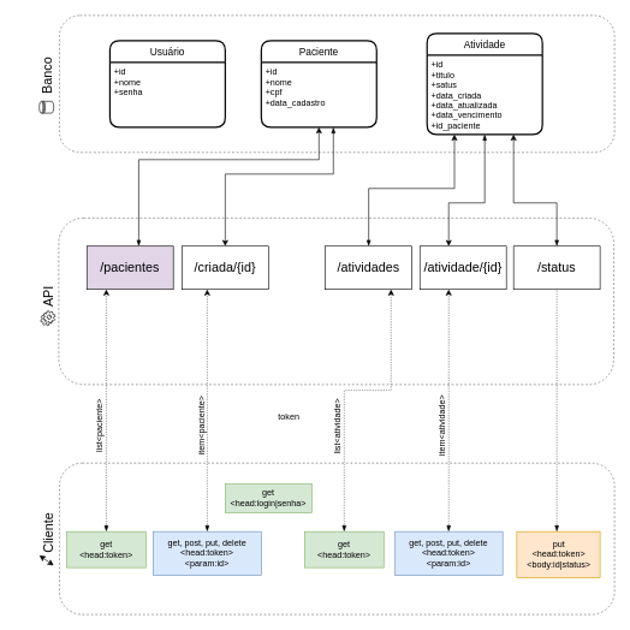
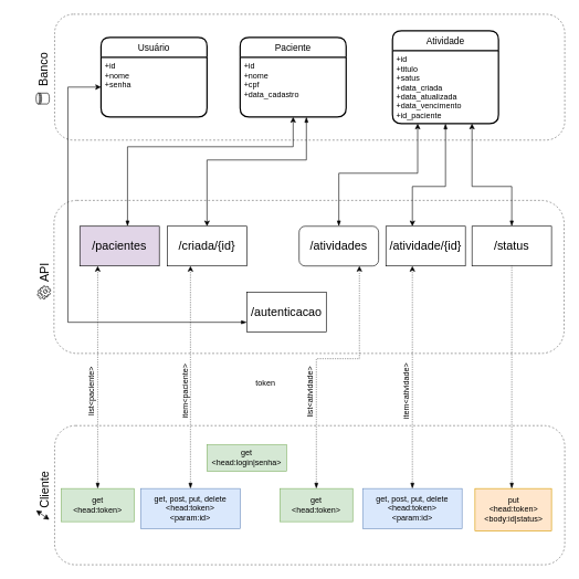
  <mxCell id="0" />
  <mxCell id="1" parent="0" />
  <mxCell id="2" value="" style="rounded=1;whiteSpace=wrap;html=1;dashed=1;strokeColor=#666666;" vertex="1" parent="1"><mxGeometry x="82" y="642" width="770" height="210" as="geometry" /></mxCell>
  <mxCell id="3" value="" style="rounded=1;whiteSpace=wrap;html=1;dashed=1;strokeColor=#666666;" vertex="1" parent="1"><mxGeometry x="82" y="20.996" width="770" height="190" as="geometry" /></mxCell>
  <mxCell id="4" value="Paciente" style="swimlane;childLayout=stackLayout;horizontal=1;startSize=30;horizontalStack=0;rounded=1;fontSize=14;fontStyle=0;strokeWidth=2;resizeParent=0;resizeLast=1;shadow=0;dashed=0;align=center;" vertex="1" parent="1"><mxGeometry x="362" y="56" width="160" height="120" as="geometry" /></mxCell>
  <mxCell id="5" value="+id&#10;+nome&#10;+cpf&#10;+data_cadastro" style="align=left;strokeColor=none;fillColor=none;spacingLeft=4;fontSize=12;verticalAlign=top;resizable=0;rotatable=0;part=1;" vertex="1" parent="4"><mxGeometry y="30" width="160" height="90" as="geometry" /></mxCell>
  <mxCell id="6" value="Atividade" style="swimlane;childLayout=stackLayout;horizontal=1;startSize=30;horizontalStack=0;rounded=1;fontSize=14;fontStyle=0;strokeWidth=2;resizeParent=0;resizeLast=1;shadow=0;dashed=0;align=center;" vertex="1" parent="1"><mxGeometry x="592" y="46" width="160" height="140" as="geometry"><mxRectangle x="334" y="110" width="90" height="30" as="alternateBounds" /></mxGeometry></mxCell>
  <mxCell id="7" value="+id&#10;+titulo&#10;+satus&#10;+data_criada&#10;+data_atualizada&#10;+data_vencimento&#10;+id_paciente" style="align=left;strokeColor=none;fillColor=none;spacingLeft=4;fontSize=12;verticalAlign=top;resizable=0;rotatable=0;part=1;" vertex="1" parent="6"><mxGeometry y="30" width="160" height="110" as="geometry" /></mxCell>
  <mxCell id="8" value="" style="rounded=1;whiteSpace=wrap;html=1;dashed=1;strokeColor=#666666;" vertex="1" parent="1"><mxGeometry x="81" y="302" width="770" height="231" as="geometry" /></mxCell>
  <mxCell id="9" value="/criada/{id}" style="rounded=0;whiteSpace=wrap;html=1;fontSize=18;" vertex="1" parent="1"><mxGeometry x="252" y="341" width="120" height="60" as="geometry" /></mxCell>
  <mxCell id="10" style="edgeStyle=orthogonalEdgeStyle;rounded=0;orthogonalLoop=1;jettySize=auto;html=1;startArrow=blockThin;startFill=1;fontSize=12;fontColor=#000000;" edge="1" parent="1" source="11" target="5"><mxGeometry relative="1" as="geometry"><Array as="points"><mxPoint x="192" y="221" /><mxPoint x="442" y="221" /></Array></mxGeometry></mxCell>
  <mxCell id="11" value="/pacientes" style="rounded=0;whiteSpace=wrap;html=1;fontSize=18;fillColor=#e1d5e7;" vertex="1" parent="1"><mxGeometry x="120" y="341" width="120" height="60" as="geometry" /></mxCell>
  <mxCell id="12" style="edgeStyle=orthogonalEdgeStyle;rounded=0;orthogonalLoop=1;jettySize=auto;html=1;startArrow=blockThin;startFill=1;fontSize=12;fontColor=#000000;" edge="1" parent="1" source="13" target="7"><mxGeometry relative="1" as="geometry"><Array as="points"><mxPoint x="511" y="261" /><mxPoint x="630" y="261" /></Array></mxGeometry></mxCell>
- <mxCell id="13" value="/atividades" style="rounded=0;whiteSpace=wrap;html=1;fontSize=18;" vertex="1" parent="1"><mxGeometry x="451" y="341" width="120" height="60" as="geometry" /></mxCell>
+ <mxCell id="13" value="/atividades" style="whiteSpace=wrap;html=1;fontSize=18;rounded=1;" vertex="1" parent="1"><mxGeometry x="451" y="341" width="120" height="60" as="geometry" /></mxCell>
  <mxCell id="14" value="/atividade/{id}" style="rounded=0;whiteSpace=wrap;html=1;fontSize=18;" vertex="1" parent="1"><mxGeometry x="582" y="341" width="120" height="60" as="geometry" /></mxCell>
  <mxCell id="15" style="edgeStyle=orthogonalEdgeStyle;rounded=0;orthogonalLoop=1;jettySize=auto;html=1;entryX=0.75;entryY=1;entryDx=0;entryDy=0;fontSize=12;startArrow=blockThin;startFill=1;" edge="1" parent="1" source="16" target="7"><mxGeometry relative="1" as="geometry"><Array as="points"><mxPoint x="772" y="281" /><mxPoint x="712" y="281" /></Array></mxGeometry></mxCell>
  <mxCell id="16" value="/status" style="rounded=0;whiteSpace=wrap;html=1;fontSize=18;" vertex="1" parent="1"><mxGeometry x="712" y="341" width="120" height="60" as="geometry" /></mxCell>
+ <mxCell id="17" style="edgeStyle=orthogonalEdgeStyle;rounded=0;orthogonalLoop=1;jettySize=auto;html=1;entryX=0;entryY=0.5;entryDx=0;entryDy=0;fontSize=12;exitX=0;exitY=0.75;exitDx=0;exitDy=0;startArrow=blockThin;startFill=1;" edge="1" parent="1" source="18" target="20"><mxGeometry relative="1" as="geometry"><Array as="points"><mxPoint x="102" y="486" /><mxPoint x="102" y="131" /></Array></mxGeometry></mxCell>
+ <mxCell id="18" value="/autenticacao" style="rounded=0;whiteSpace=wrap;html=1;fontSize=18;" vertex="1" parent="1"><mxGeometry x="372" y="441" width="120" height="60" as="geometry" /></mxCell>
  <mxCell id="19" value="Usuário" style="swimlane;childLayout=stackLayout;horizontal=1;startSize=30;horizontalStack=0;rounded=1;fontSize=14;fontStyle=0;strokeWidth=2;resizeParent=0;resizeLast=1;shadow=0;dashed=0;align=center;" vertex="1" parent="1"><mxGeometry x="152" y="56" width="160" height="120" as="geometry" /></mxCell>
  <mxCell id="20" value="+id&#10;+nome&#10;+senha" style="align=left;strokeColor=none;fillColor=none;spacingLeft=4;fontSize=12;verticalAlign=top;resizable=0;rotatable=0;part=1;" vertex="1" parent="19"><mxGeometry y="30" width="160" height="90" as="geometry" /></mxCell>
  <mxCell id="21" style="edgeStyle=orthogonalEdgeStyle;rounded=0;orthogonalLoop=1;jettySize=auto;html=1;startArrow=blockThin;startFill=1;fontSize=12;fontColor=#000000;dashed=1;dashPattern=1 2;" edge="1" parent="1" source="22" target="11"><mxGeometry relative="1" as="geometry"><Array as="points"><mxPoint x="147" y="501" /><mxPoint x="147" y="501" /></Array></mxGeometry></mxCell>
  <mxCell id="22" value="get&lt;br&gt;&amp;lt;head:token&amp;gt;" style="text;html=1;strokeColor=#82b366;fillColor=#d5e8d4;align=center;verticalAlign=middle;whiteSpace=wrap;rounded=0;fontSize=12;rotation=0;fontStyle=0;" vertex="1" parent="1"><mxGeometry x="92" y="737" width="110" height="50" as="geometry" /></mxCell>
  <mxCell id="23" value="list&amp;lt;paciente&amp;gt;" style="text;html=1;strokeColor=none;fillColor=none;align=center;verticalAlign=middle;whiteSpace=wrap;rounded=0;fontSize=12;rotation=-90;fontStyle=0" vertex="1" parent="1"><mxGeometry x="92" y="585" width="90" height="10" as="geometry" /></mxCell>
  <mxCell id="24" style="edgeStyle=orthogonalEdgeStyle;rounded=0;orthogonalLoop=1;jettySize=auto;html=1;fontSize=18;startArrow=blockThin;startFill=1;" edge="1" parent="1" target="9"><mxGeometry relative="1" as="geometry"><mxPoint x="462" y="176" as="sourcePoint" /><Array as="points"><mxPoint x="462" y="241" /><mxPoint x="312" y="241" /></Array></mxGeometry></mxCell>
  <mxCell id="25" style="edgeStyle=orthogonalEdgeStyle;rounded=0;orthogonalLoop=1;jettySize=auto;html=1;dashed=1;dashPattern=1 2;startArrow=blockThin;startFill=1;fontSize=12;fontColor=#000000;" edge="1" parent="1" source="26" target="9"><mxGeometry relative="1" as="geometry"><Array as="points"><mxPoint x="287" y="501" /><mxPoint x="287" y="501" /></Array></mxGeometry></mxCell>
  <mxCell id="26" value="get, post, put, delete &lt;br&gt;&amp;lt;head:token&amp;gt;&lt;br&gt;&amp;lt;param:id&amp;gt;" style="text;html=1;strokeColor=#6c8ebf;fillColor=#dae8fc;align=center;verticalAlign=middle;whiteSpace=wrap;rounded=0;fontSize=12;rotation=0;fontStyle=0" vertex="1" parent="1"><mxGeometry x="212" y="737" width="150" height="60.5" as="geometry" /></mxCell>
  <mxCell id="27" value="item&amp;lt;paciente&amp;gt;" style="text;html=1;strokeColor=none;fillColor=none;align=center;verticalAlign=middle;whiteSpace=wrap;rounded=0;fontSize=12;rotation=-90;fontStyle=0" vertex="1" parent="1"><mxGeometry x="229" y="585" width="100" height="10" as="geometry" /></mxCell>
  <mxCell id="28" value="list&amp;lt;atividade&amp;gt;" style="text;html=1;strokeColor=none;fillColor=none;align=center;verticalAlign=middle;whiteSpace=wrap;rounded=0;fontSize=12;rotation=-90;fontStyle=0" vertex="1" parent="1"><mxGeometry x="418" y="586" width="100" height="10" as="geometry" /></mxCell>
  <mxCell id="29" style="edgeStyle=orthogonalEdgeStyle;rounded=0;orthogonalLoop=1;jettySize=auto;html=1;exitX=0.5;exitY=1;exitDx=0;exitDy=0;fontSize=12;startArrow=blockThin;startFill=1;" edge="1" parent="1" source="7" target="14"><mxGeometry relative="1" as="geometry"><Array as="points"><mxPoint x="672" y="281" /><mxPoint x="622" y="281" /></Array></mxGeometry></mxCell>
  <mxCell id="30" value="item&amp;lt;atividade&amp;gt;" style="text;html=1;strokeColor=none;fillColor=none;align=center;verticalAlign=middle;whiteSpace=wrap;rounded=0;fontSize=12;rotation=-90;fontStyle=0" vertex="1" parent="1"><mxGeometry x="570" y="585" width="87" height="10" as="geometry" /></mxCell>
  <mxCell id="31" style="edgeStyle=orthogonalEdgeStyle;rounded=0;orthogonalLoop=1;jettySize=auto;html=1;dashed=1;dashPattern=1 2;startArrow=blockThin;startFill=1;fontSize=12;fontColor=#000000;endArrow=none;" edge="1" parent="1" source="32" target="16"><mxGeometry relative="1" as="geometry"><Array as="points"><mxPoint x="772" y="591" /><mxPoint x="772" y="591" /></Array></mxGeometry></mxCell>
  <mxCell id="32" value="put &lt;br&gt;&amp;lt;head:token&amp;gt;&lt;br&gt;&amp;lt;body:id|status&amp;gt;" style="text;html=1;strokeColor=#d79b00;fillColor=#ffe6cc;align=center;verticalAlign=middle;whiteSpace=wrap;rounded=0;fontSize=12;rotation=0;fontStyle=0" vertex="1" parent="1"><mxGeometry x="716.5" y="737" width="115.5" height="64" as="geometry" /></mxCell>
  <mxCell id="33" value="get&lt;br&gt;&amp;lt;head:login|senha&amp;gt;" style="text;html=1;strokeColor=#82b366;fillColor=#d5e8d4;align=center;verticalAlign=middle;whiteSpace=wrap;rounded=0;fontSize=12;rotation=0;fontStyle=0" vertex="1" parent="1"><mxGeometry x="312" y="671" width="120" height="40" as="geometry" /></mxCell>
  <mxCell id="34" value="token" style="text;html=1;strokeColor=none;fillColor=none;align=center;verticalAlign=middle;whiteSpace=wrap;rounded=0;fontSize=12;rotation=0;fontStyle=0" vertex="1" parent="1"><mxGeometry x="370.5" y="573" width="58.5" height="10" as="geometry" /></mxCell>
  <mxCell id="35" style="edgeStyle=orthogonalEdgeStyle;rounded=0;orthogonalLoop=1;jettySize=auto;html=1;dashed=1;dashPattern=1 2;startArrow=blockThin;startFill=1;fontSize=12;fontColor=#000000;" edge="1" parent="1" source="36" target="14"><mxGeometry relative="1" as="geometry"><Array as="points"><mxPoint x="622" y="481" /><mxPoint x="622" y="481" /></Array></mxGeometry></mxCell>
  <mxCell id="36" value="get, post, put, delete &lt;br&gt;&amp;lt;head:token&amp;gt;&lt;br&gt;&amp;lt;param:id&amp;gt;" style="text;html=1;strokeColor=#6c8ebf;fillColor=#dae8fc;align=center;verticalAlign=middle;whiteSpace=wrap;rounded=0;fontSize=12;rotation=0;fontStyle=0" vertex="1" parent="1"><mxGeometry x="547" y="737" width="150" height="60.5" as="geometry" /></mxCell>
  <mxCell id="37" style="edgeStyle=orthogonalEdgeStyle;rounded=0;orthogonalLoop=1;jettySize=auto;html=1;dashed=1;dashPattern=1 2;startArrow=blockThin;startFill=1;fontSize=12;fontColor=#000000;" edge="1" parent="1" source="38" target="13"><mxGeometry relative="1" as="geometry"><Array as="points"><mxPoint x="477" y="541" /><mxPoint x="542" y="541" /></Array></mxGeometry></mxCell>
  <mxCell id="38" value="get&lt;br&gt;&amp;lt;head:token&amp;gt;" style="text;html=1;strokeColor=#82b366;fillColor=#d5e8d4;align=center;verticalAlign=middle;whiteSpace=wrap;rounded=0;fontSize=12;rotation=0;fontStyle=0;" vertex="1" parent="1"><mxGeometry x="422" y="737" width="110" height="50" as="geometry" /></mxCell>
  <mxCell id="39" value="" style="group;rotation=-90;" vertex="1" connectable="0" parent="1"><mxGeometry x="20" y="734" width="81" height="26" as="geometry" /></mxCell>
  <mxCell id="40" value="Cliente" style="text;html=1;strokeColor=none;fillColor=none;align=center;verticalAlign=middle;whiteSpace=wrap;rounded=0;fontSize=18;rotation=-90;" vertex="1" parent="39"><mxGeometry x="15" y="-5" width="65" height="20" as="geometry" /></mxCell>
  <mxCell id="41" value="" style="endArrow=classic;startArrow=classic;html=1;fontSize=12;fontColor=#000000;" edge="1" parent="39"><mxGeometry width="50" height="50" relative="1" as="geometry"><mxPoint x="54" y="50" as="sourcePoint" /><mxPoint x="34" y="36" as="targetPoint" /></mxGeometry></mxCell>
  <mxCell id="42" value="" style="group;rotation=-90;" vertex="1" connectable="0" parent="1"><mxGeometry x="33" y="407" width="67" height="21" as="geometry" /></mxCell>
  <mxCell id="43" value="API" style="text;html=1;strokeColor=none;fillColor=none;align=center;verticalAlign=middle;whiteSpace=wrap;rounded=0;fontSize=18;rotation=-90;" vertex="1" parent="42"><mxGeometry x="7" y="-6" width="54" height="20" as="geometry" /></mxCell>
  <mxCell id="44" value="" style="shape=mxgraph.bpmn.service_task;html=1;outlineConnect=0;rounded=1;strokeColor=#000000;fontSize=12;fontColor=#000000;rotation=-90;" vertex="1" parent="42"><mxGeometry x="23" y="24" width="20" height="20" as="geometry" /></mxCell>
  <mxCell id="45" value="" style="group" vertex="1" connectable="0" parent="1"><mxGeometry x="53.997" y="75.575" width="21.633" height="80.842" as="geometry" /></mxCell>
  <mxCell id="46" value="Banco" style="text;html=1;strokeColor=none;fillColor=none;align=center;verticalAlign=middle;whiteSpace=wrap;rounded=0;fontSize=18;rotation=-90;" vertex="1" parent="45"><mxGeometry x="-16.542" y="18.175" width="56.35" height="20" as="geometry" /></mxCell>
  <mxCell id="47" value="" style="shape=datastore;whiteSpace=wrap;html=1;rotation=-90;" vertex="1" parent="45"><mxGeometry x="1.833" y="62.675" width="16.333" height="20" as="geometry" /></mxCell>
